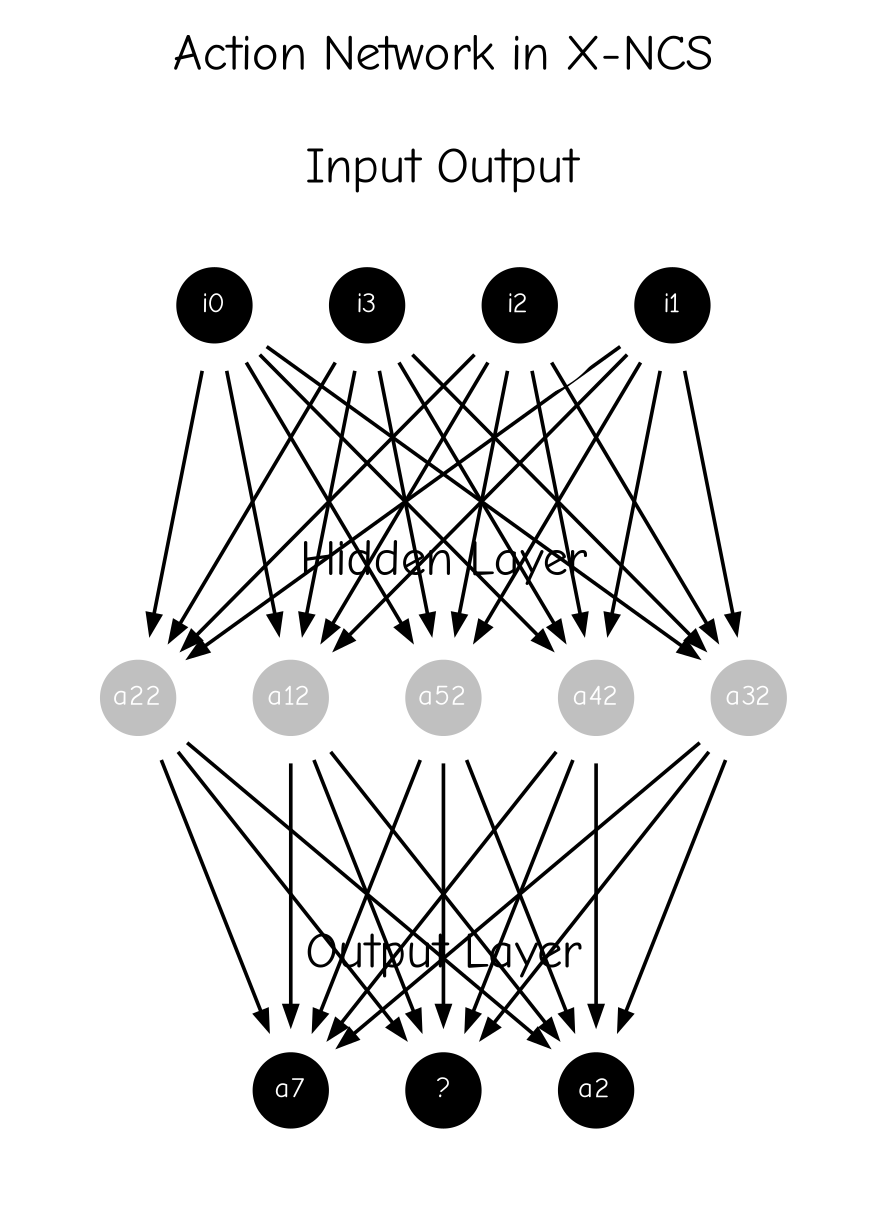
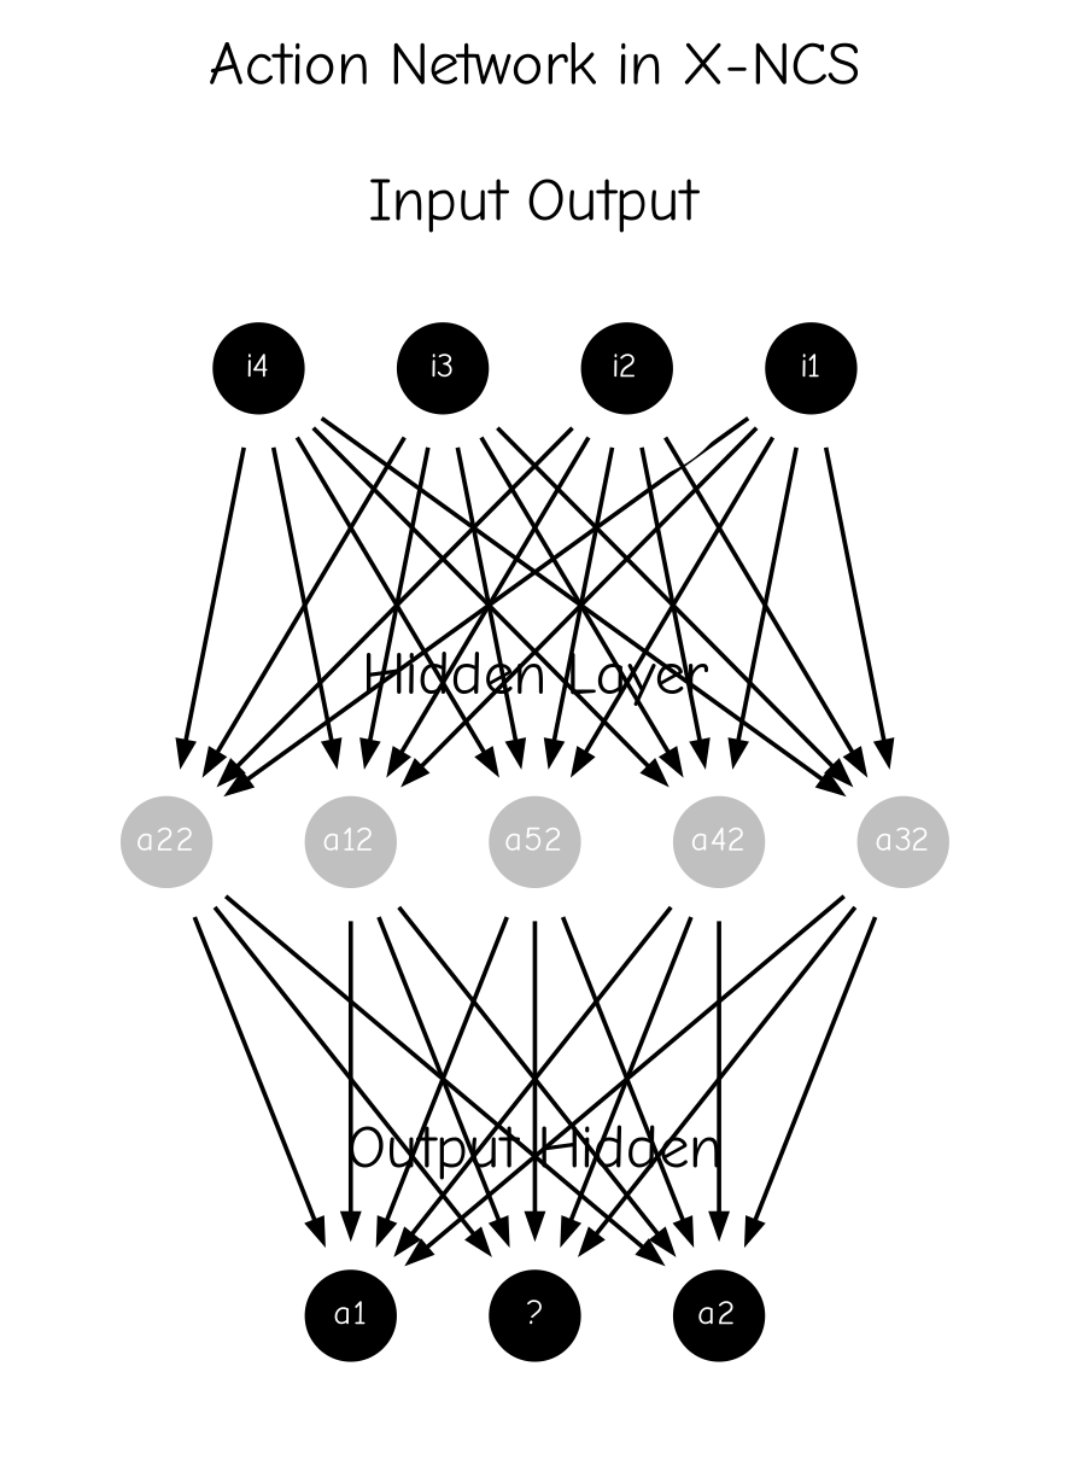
  digraph {
    fontname="Comic Neue"
    label="Action Network in X-NCS"
    labelloc=t
    nodesep=.08
    rankdir=TB
    ranksep=1
    splines=line
    node [color=white fillcolor=black fixedsize=true fontcolor=white fontname="Comic Neue" fontsize=8 penwidth=15 shape=circle style=filled]
    edge [arrowsize=.5 color=black fontname="Comic Neue"]
    n1 [label=i1]
    n2 [label=i2]
    n3 [label=i3]
-   n4 [label=i0]
+   n4 [label=i4]
    a12 [fillcolor=gray]
    a22 [fillcolor=gray]
    a32 [fillcolor=gray]
    a42 [fillcolor=gray]
    a52 [fillcolor=gray]
-   n10 [label=a7]
+   n10 [label=a1]
    n11 [label=a2]
    n12 [label="?"]
    subgraph cluster_1 {
      color=none
      label="Input Output"
      n1
      n2
      n3
      n4
    }
    subgraph cluster_2 {
      color=none
      label="Hidden Layer"
      a12
      a22
      a32
      a42
      a52
    }
    subgraph cluster_3 {
      color=none
-     label="Output Layer"
+     label="Output Hidden"
      n10
      n11
      n12
    }
    n1 -> a12
    n1 -> a22
    n1 -> a32
    n1 -> a42
    n1 -> a52
    n2 -> a12
    n2 -> a22
    n2 -> a32
    n2 -> a42
    n2 -> a52
    n3 -> a12
    n3 -> a22
    n3 -> a32
    n3 -> a42
    n3 -> a52
    n4 -> a12
    n4 -> a22
    n4 -> a32
    n4 -> a42
    n4 -> a52
    a12 -> n10
    a12 -> n11
    a12 -> n12
    a22 -> n10
    a22 -> n11
    a22 -> n12
    a32 -> n10
    a32 -> n11
    a32 -> n12
    a42 -> n10
    a42 -> n11
    a42 -> n12
    a52 -> n10
    a52 -> n11
    a52 -> n12
  }
